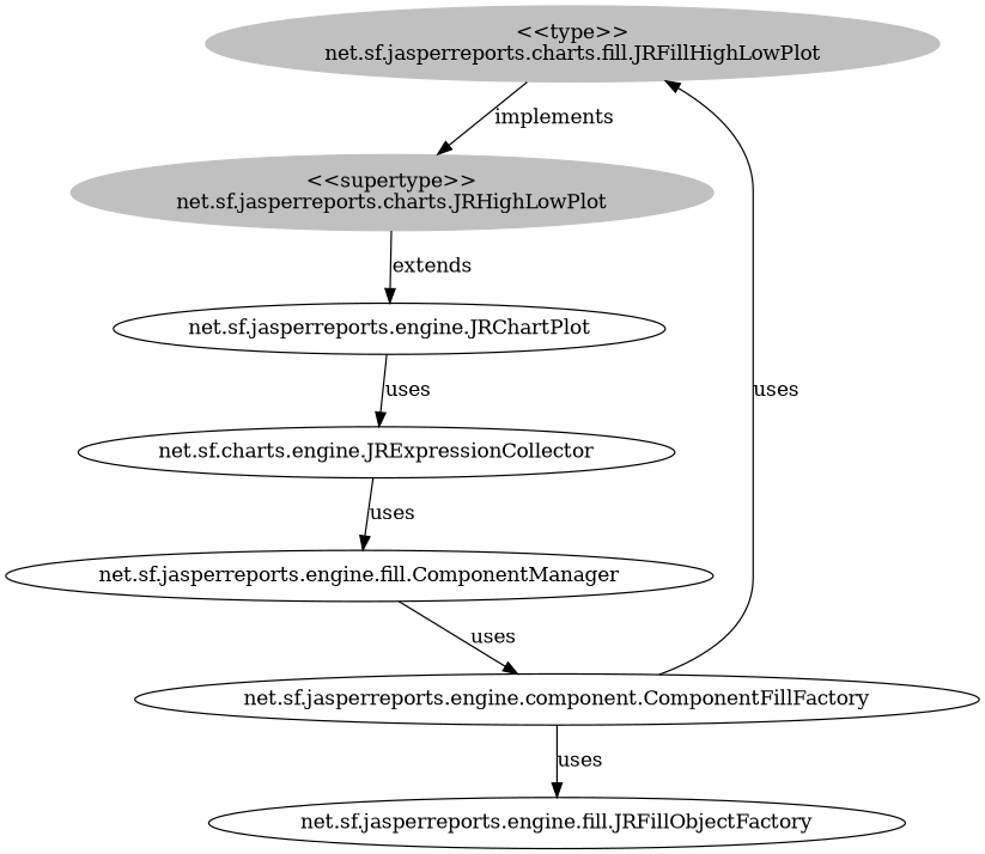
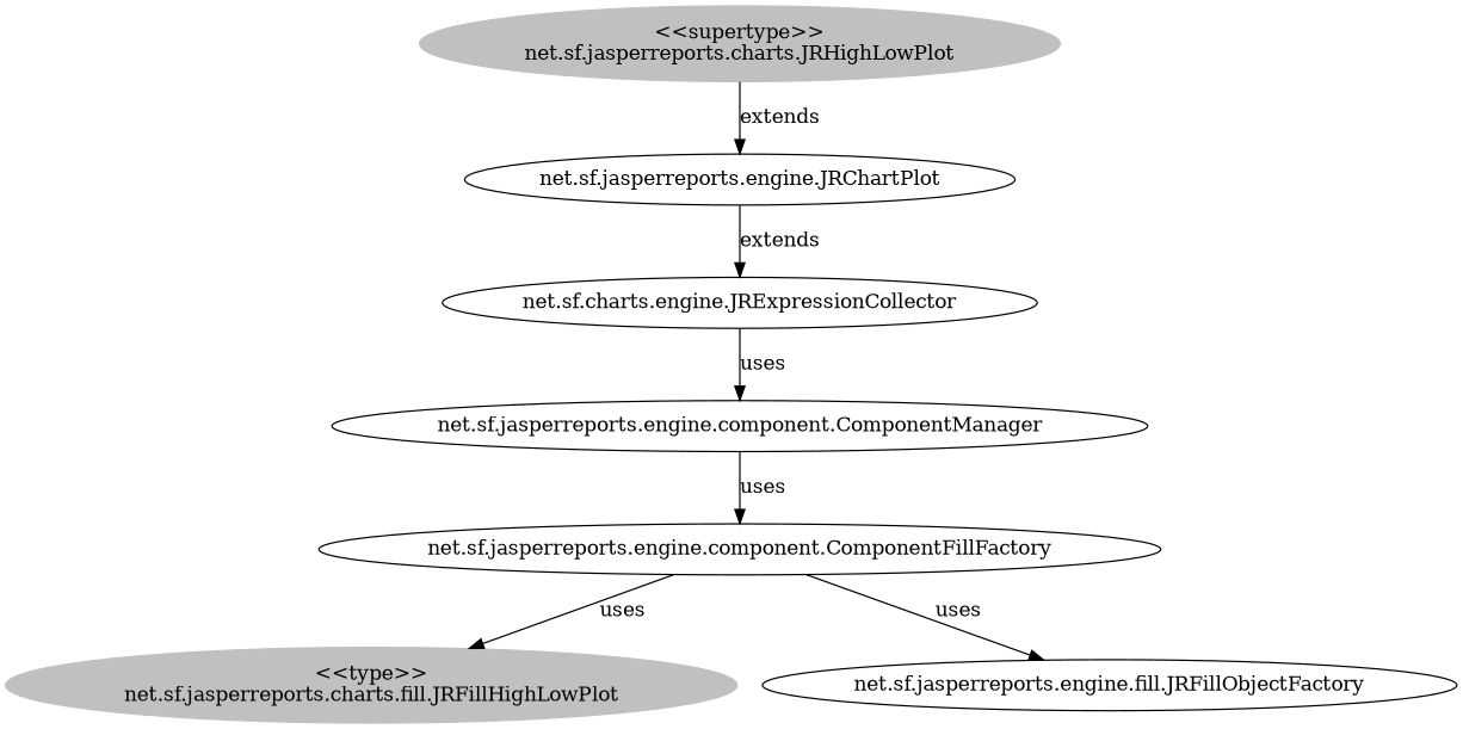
  digraph {
    n1 [color=grey label="<<type>>\nnet.sf.jasperreports.charts.fill.JRFillHighLowPlot" style=filled]
    n2 [color=grey label="<<supertype>>\nnet.sf.jasperreports.charts.JRHighLowPlot" style=filled]
    n3 [label="net.sf.jasperreports.engine.JRChartPlot"]
    n4 [label="net.sf.charts.engine.JRExpressionCollector"]
-   n5 [label="net.sf.jasperreports.engine.fill.ComponentManager"]
+   n5 [label="net.sf.jasperreports.engine.component.ComponentManager"]
    n6 [label="net.sf.jasperreports.engine.component.ComponentFillFactory"]
    n7 [label="net.sf.jasperreports.engine.fill.JRFillObjectFactory"]
-   n1 -> n2 [label=implements]
    n2 -> n3 [label=extends]
-   n3 -> n4 [label=uses]
+   n3 -> n4 [label=extends]
    n4 -> n5 [label=uses]
    n5 -> n6 [label=uses]
    n6 -> n1 [label=uses]
    n6 -> n7 [label=uses]
  }
